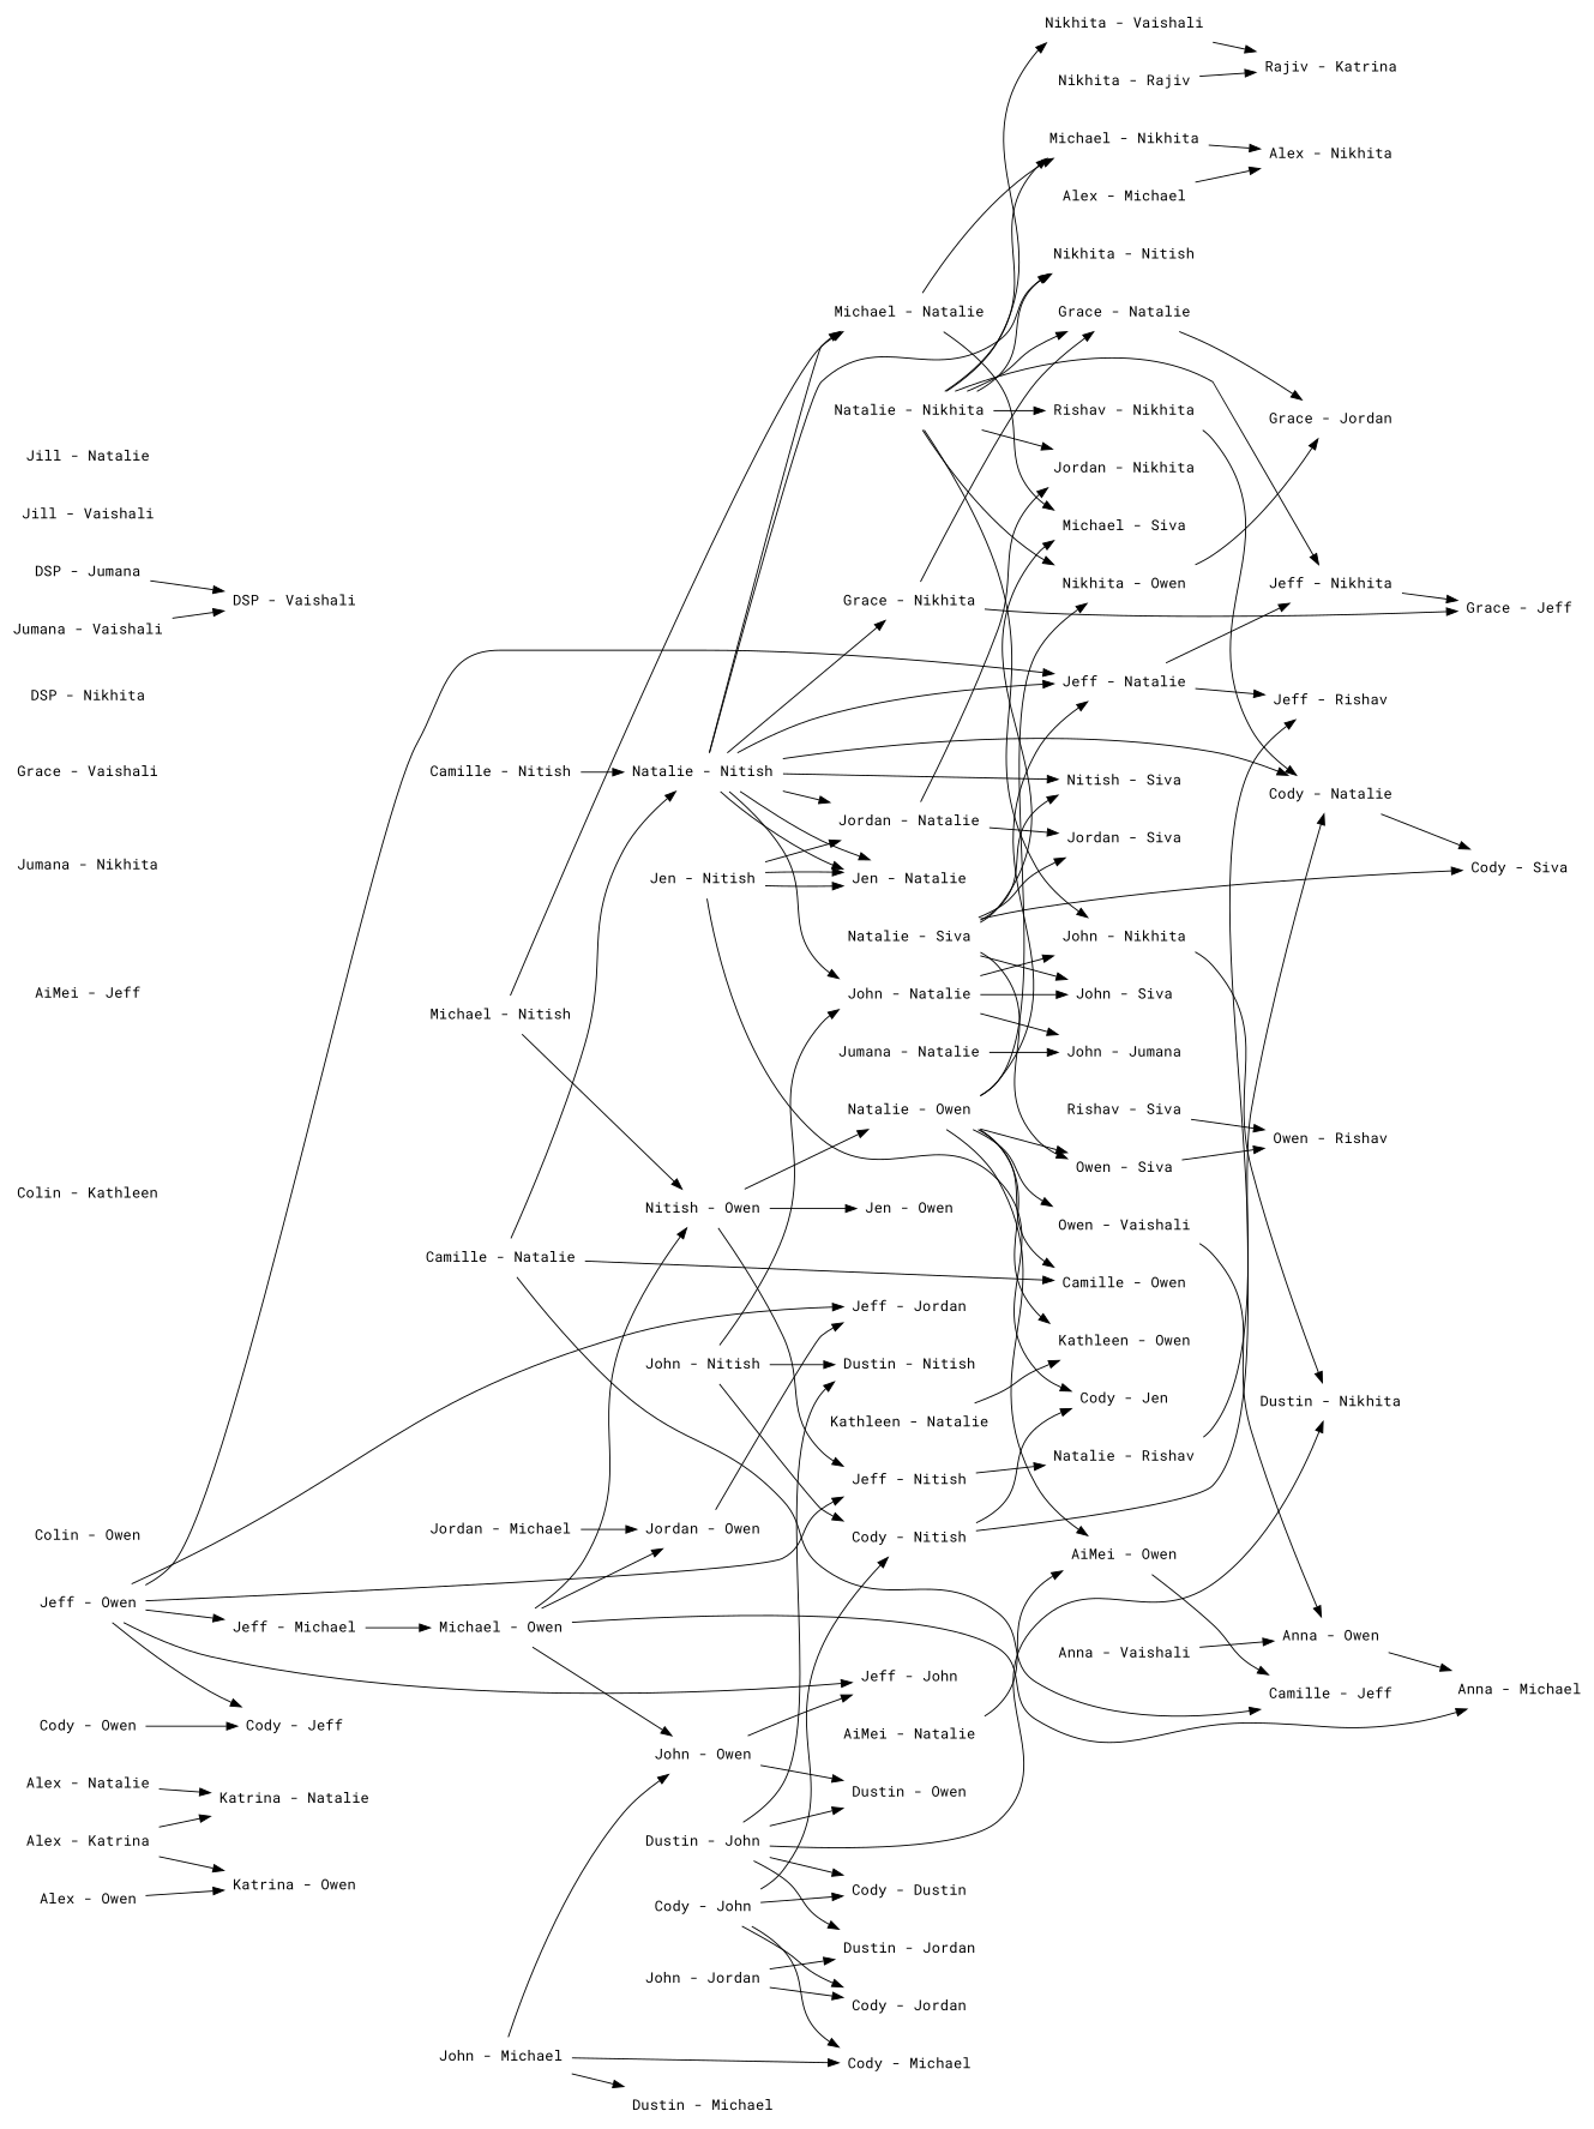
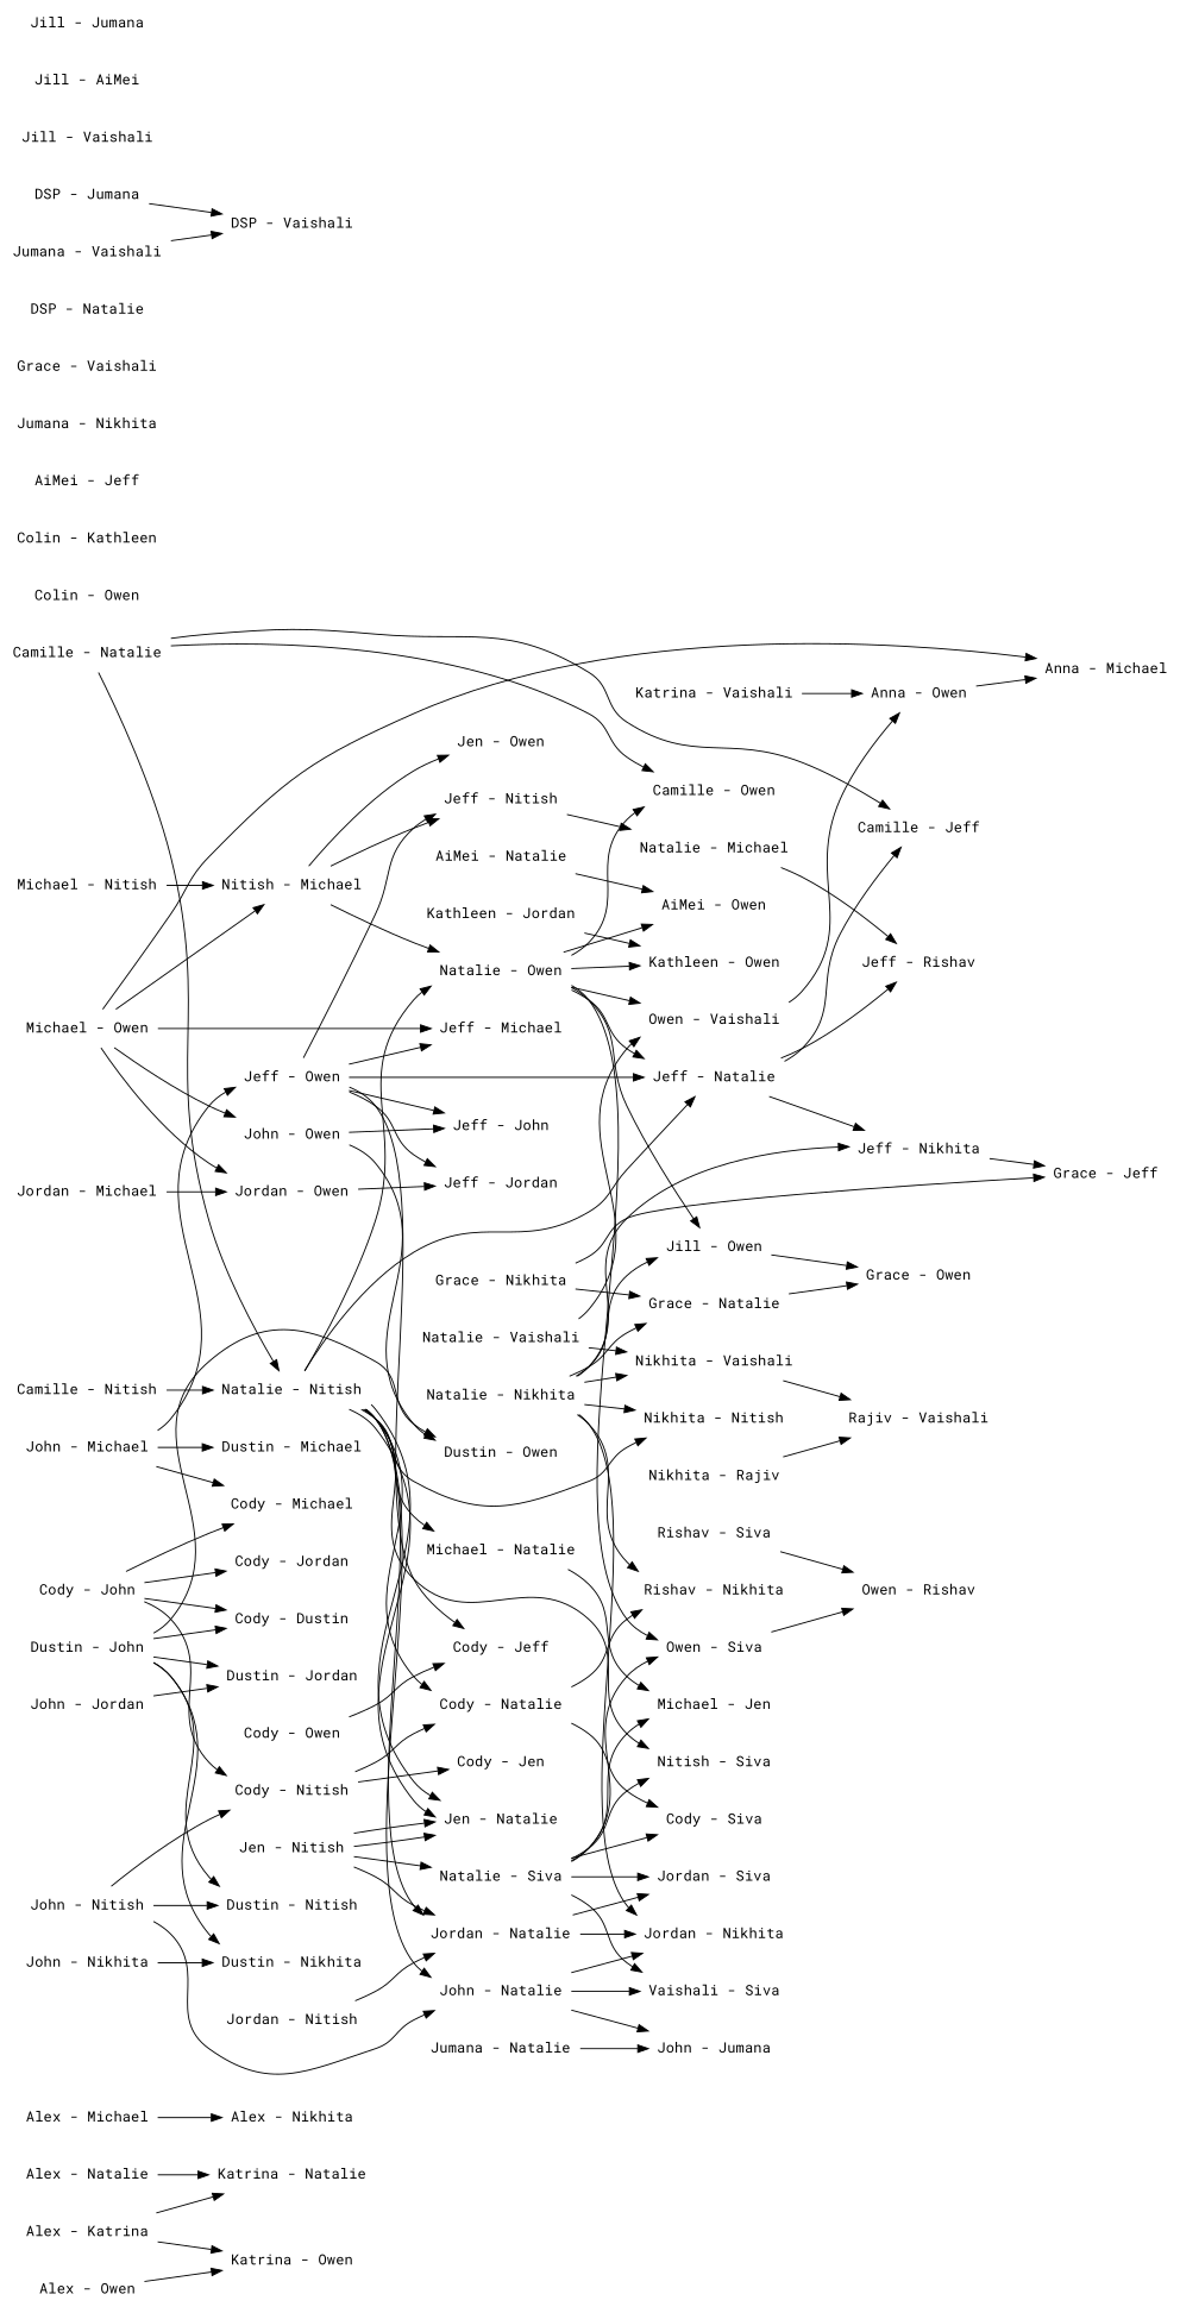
  digraph {
    fontname="Roboto Mono"
    rankdir=LR
    node [fontname="Roboto Mono" shape=none]
    edge [fontname="Roboto Mono"]
    n1 [label="Alex - Katrina"]
    n2 [label="Katrina - Natalie"]
    n3 [label="Katrina - Owen"]
    n4 [label="Alex - Owen"]
    n5 [label="Alex - Michael"]
    n6 [label="Alex - Nikhita"]
    n7 [label="Alex - Natalie"]
-   n8 [label="Anna - Vaishali"]
+   n8 [label="Katrina - Vaishali"]
    n9 [label="Anna - Owen"]
    n10 [label="Anna - Michael"]
    n11 [label="Camille - Natalie"]
    n12 [label="Natalie - Nitish"]
    n13 [label="Camille - Jeff"]
    n14 [label="Camille - Owen"]
    n15 [label="Jeff - Natalie"]
    n16 [label="Jen - Natalie"]
    n17 [label="Nikhita - Nitish"]
    n18 [label="Nitish - Siva"]
    n19 [label="Michael - Natalie"]
    n20 [label="John - Natalie"]
    n21 [label="Jordan - Natalie"]
    n22 [label="Natalie - Owen"]
    n23 [label="Cody - Natalie"]
    n24 [label="Camille - Nitish"]
    n25 [label="Cody - John"]
    n26 [label="Cody - Michael"]
    n27 [label="Cody - Jordan"]
    n28 [label="Cody - Nitish"]
    n29 [label="Cody - Dustin"]
    n30 [label="Cody - Jen"]
    n31 [label="Cody - Owen"]
    n32 [label="Cody - Jeff"]
    n33 [label="Colin - Owen"]
    n34 [label="Colin - Kathleen"]
    n35 [label="Dustin - John"]
    n36 [label="Dustin - Owen"]
    n37 [label="Dustin - Jordan"]
    n38 [label="Dustin - Nitish"]
    n39 [label="Dustin - Nikhita"]
    n40 [label="Dustin - Michael"]
    n41 [label="AiMei - Jeff"]
    n42 [label="AiMei - Natalie"]
    n43 [label="AiMei - Owen"]
    n44 [label="Jeff - Owen"]
    n45 [label="Jeff - Michael"]
    n46 [label="Jeff - John"]
    n47 [label="Jeff - Jordan"]
    n48 [label="Jeff - Nitish"]
    n49 [label="Jeff - Nikhita"]
    n50 [label="Jeff - Rishav"]
-   n51 [label="Natalie - Rishav"]
+   n51 [label="Natalie - Michael"]
    n52 [label="Jen - Nitish"]
    n53 [label="Jen - Owen"]
-   n54 [label="Kathleen - Natalie"]
+   n54 [label="Kathleen - Jordan"]
    n55 [label="Kathleen - Owen"]
    n56 [label="Jumana - Natalie"]
    n57 [label="John - Jumana"]
    n58 [label="Natalie - Nikhita"]
-   n59 [label="Nikhita - Owen"]
-   n60 [label="Michael - Nikhita"]
+   n59 [label="Jill - Owen"]
    n61 [label="John - Nikhita"]
    n62 [label="Jordan - Nikhita"]
    n63 [label="Rishav - Nikhita"]
    n64 [label="Nikhita - Vaishali"]
    n65 [label="Grace - Natalie"]
-   n66 [label="Grace - Jordan"]
+   n66 [label="Grace - Owen"]
    n67 [label="Grace - Jeff"]
-   n68 [label="Rajiv - Katrina"]
+   n68 [label="Rajiv - Vaishali"]
    n69 [label="Natalie - Siva"]
    n70 [label="Owen - Siva"]
-   n71 [label="Michael - Siva"]
-   n72 [label="John - Siva"]
+   n71 [label="Michael - Jen"]
+   n72 [label="Vaishali - Siva"]
    n73 [label="Jordan - Siva"]
    n74 [label="Cody - Siva"]
    n75 [label="Owen - Rishav"]
+   n76 [label="Natalie - Vaishali"]
    n77 [label="Owen - Vaishali"]
    n78 [label="Jumana - Nikhita"]
    n79 [label="Nikhita - Rajiv"]
    n80 [label="Rishav - Siva"]
    n81 [label="Grace - Vaishali"]
    n82 [label="Grace - Nikhita"]
    n83 [label="Michael - Owen"]
-   n84 [label="Nitish - Owen"]
+   n84 [label="Nitish - Michael"]
    n85 [label="John - Owen"]
    n86 [label="Jordan - Owen"]
-   n87 [label="DSP - Nikhita"]
+   n87 [label="DSP - Natalie"]
    n88 [label="DSP - Jumana"]
    n89 [label="DSP - Vaishali"]
    n90 [label="John - Michael"]
    n91 [label="Jordan - Michael"]
    n92 [label="Michael - Nitish"]
    n93 [label="John - Jordan"]
    n94 [label="John - Nitish"]
+   n95 [label="Jordan - Nitish"]
    n96 [label="Jill - Vaishali"]
    n97 [label="Jumana - Vaishali"]
-   n98 [label="Jill - Natalie"]
+   n98 [label="Jill - AiMei"]
+   n99 [label="Jill - Jumana"]
    n1 -> n2
    n1 -> n3
    n4 -> n3
    n5 -> n6
    n7 -> n2
    n8 -> n9
    n9 -> n10
    n11 -> n12
    n11 -> n13
    n11 -> n14
    n12 -> n15
    n12 -> n16
    n12 -> n16
    n12 -> n17
    n12 -> n18
    n12 -> n19
    n12 -> n20
    n12 -> n21
-   n12 -> n82
+   n12 -> n22
    n12 -> n23
-   n43 -> n13
+   n15 -> n13
    n15 -> n49
    n15 -> n50
-   n19 -> n60
    n19 -> n71
    n20 -> n57
-   n20 -> n61
+   n20 -> n62
    n20 -> n72
    n21 -> n62
    n21 -> n73
    n22 -> n14
    n22 -> n15
    n22 -> n43
    n22 -> n55
    n22 -> n59
    n22 -> n70
    n22 -> n77
-   n63 -> n23
+   n23 -> n63
    n23 -> n74
    n24 -> n12
    n25 -> n26
    n25 -> n27
    n25 -> n28
    n25 -> n29
    n28 -> n23
    n28 -> n30
    n31 -> n32
    n35 -> n29
    n35 -> n36
    n35 -> n37
    n35 -> n38
    n35 -> n39
    n42 -> n43
    n44 -> n15
    n44 -> n32
    n44 -> n45
    n44 -> n46
    n44 -> n47
    n44 -> n48
    n48 -> n51
    n49 -> n67
    n51 -> n50
    n52 -> n16
    n52 -> n16
    n52 -> n21
-   n52 -> n30
+   n52 -> n69
    n54 -> n55
    n56 -> n57
    n58 -> n17
    n58 -> n49
    n58 -> n59
-   n58 -> n60
-   n58 -> n61
    n58 -> n62
    n58 -> n63
    n58 -> n64
    n58 -> n65
    n59 -> n66
-   n60 -> n6
    n61 -> n39
    n64 -> n68
    n65 -> n66
    n69 -> n18
    n69 -> n70
    n69 -> n71
    n69 -> n72
    n69 -> n73
    n69 -> n74
    n70 -> n75
+   n76 -> n64
+   n76 -> n77
    n77 -> n9
    n79 -> n68
    n80 -> n75
    n82 -> n65
    n82 -> n67
    n83 -> n10
-   n45 -> n83
+   n83 -> n45
    n83 -> n84
    n83 -> n85
    n83 -> n86
    n84 -> n22
    n84 -> n48
    n84 -> n53
    n85 -> n36
    n85 -> n46
    n86 -> n47
    n88 -> n89
    n90 -> n26
    n90 -> n40
-   n90 -> n85
+   n90 -> n44
    n91 -> n86
-   n92 -> n19
    n92 -> n84
-   n93 -> n27
    n93 -> n37
    n94 -> n20
    n94 -> n28
    n94 -> n38
+   n95 -> n21
    n97 -> n89
  }
